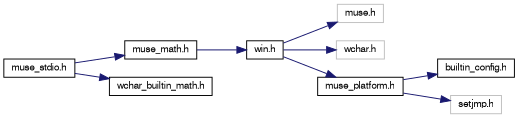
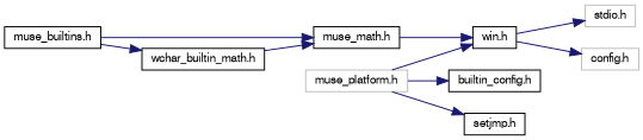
  digraph {
    rankdir=LR
    node [color=black fillcolor=white fontname=FreeSans fontsize=10 shape=record style=filled]
    edge [color=midnightblue fontname=FreeSans fontsize=10 labelfontname=FreeSans labelfontsize=10 style=solid]
-   n1 [height=0.2 label="muse_stdio.h" width=0.4]
+   n1 [height=0.2 label="muse_builtins.h" width=0.4]
    n2 [height=0.2 label="muse_math.h" width=0.4]
    n3 [height=0.2 label="wchar_builtin_math.h" width=0.4]
    n4 [height=0.2 label="win.h" width=0.4]
-   n5 [color=grey75 height=0.2 label="muse.h" width=0.4]
-   n6 [color=grey75 height=0.2 label="wchar.h" width=0.4]
-   n7 [height=0.2 label="muse_platform.h" width=0.4]
+   n5 [color=grey75 height=0.2 label="stdio.h" width=0.4]
+   n6 [color=grey75 height=0.2 label="config.h" width=0.4]
+   n7 [color=grey75 height=0.2 label="muse_platform.h" width=0.4]
    n8 [height=0.2 label="builtin_config.h" width=0.4]
-   n9 [color=grey75 height=0.2 label="setjmp.h" width=0.4]
+   n9 [height=0.2 label="setjmp.h" width=0.4]
    n1 -> n2
    n1 -> n3
    n2 -> n4
+   n3 -> n2
    n4 -> n5
    n4 -> n6
-   n4 -> n7
+   n7 -> n4
    n7 -> n8
    n7 -> n9
  }
